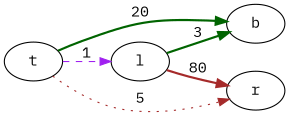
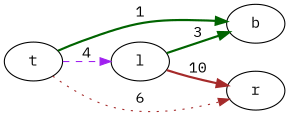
  digraph {
    fontname="IBM Plex Mono"
    rankdir=LR
    node [fontname="IBM Plex Mono"]
    edge [color=darkgreen fontname="IBM Plex Mono" style=bold]
    t
    l
    b
    r
-   t -> l [color=purple label=1 style=dashed]
-   t -> b [label=20]
-   t -> r [color=brown label=5 style=dotted]
+   t -> l [color=purple label=4 style=dashed]
+   t -> b [label=1]
+   t -> r [color=brown label=6 style=dotted]
    l -> b [label=3]
-   l -> r [color=brown label=80]
+   l -> r [color=brown label=10]
  }
